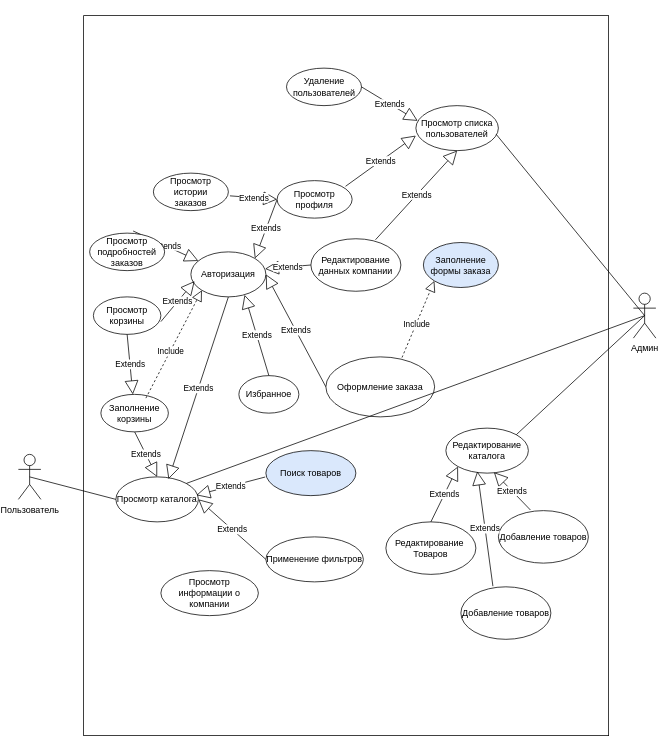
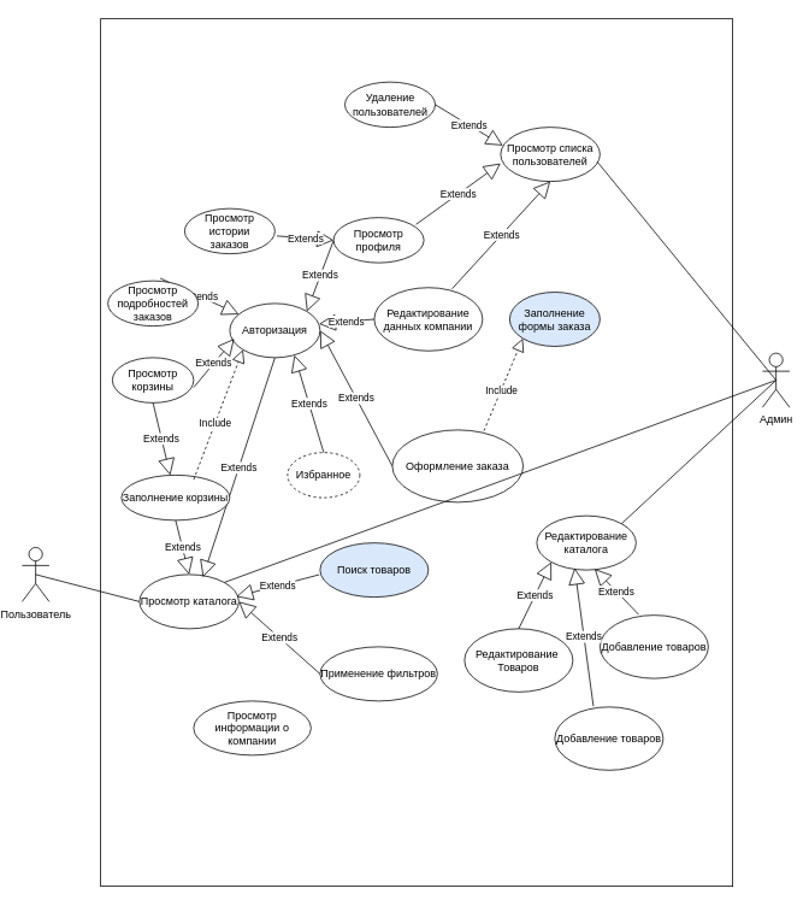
  <mxCell id="0" />
  <mxCell id="1" parent="0" />
  <mxCell id="2" value="Пользователь" style="shape=umlActor;verticalLabelPosition=bottom;verticalAlign=top;html=1;outlineConnect=0;" vertex="1" parent="1"><mxGeometry x="20" y="605" width="30" height="60" as="geometry" /></mxCell>
  <mxCell id="3" value="" style="rounded=0;whiteSpace=wrap;html=1;" vertex="1" parent="1"><mxGeometry x="107" y="20" width="700" height="960" as="geometry" /></mxCell>
  <mxCell id="4" value="Просмотр каталога" style="ellipse;whiteSpace=wrap;html=1;" vertex="1" parent="1"><mxGeometry x="150" y="635" width="110" height="60" as="geometry" /></mxCell>
  <mxCell id="5" value="" style="endArrow=none;html=1;rounded=0;exitX=0;exitY=0.5;exitDx=0;exitDy=0;entryX=0.5;entryY=0.5;entryDx=0;entryDy=0;entryPerimeter=0;" edge="1" parent="1" source="4" target="2"><mxGeometry width="50" height="50" relative="1" as="geometry"><mxPoint x="360" y="935" as="sourcePoint" /><mxPoint x="90" y="645" as="targetPoint" /></mxGeometry></mxCell>
  <mxCell id="6" value="Авторизация" style="ellipse;whiteSpace=wrap;html=1;" vertex="1" parent="1"><mxGeometry x="250" y="335" width="100" height="60" as="geometry" /></mxCell>
  <mxCell id="7" value="Extends" style="endArrow=block;endSize=16;endFill=0;html=1;rounded=0;exitX=0.5;exitY=1;exitDx=0;exitDy=0;entryX=0.638;entryY=0.049;entryDx=0;entryDy=0;entryPerimeter=0;" edge="1" parent="1" source="6" target="4"><mxGeometry width="160" relative="1" as="geometry"><mxPoint x="310" y="835" as="sourcePoint" /><mxPoint x="470" y="835" as="targetPoint" /></mxGeometry></mxCell>
  <mxCell id="8" value="Применение фильтров" style="ellipse;whiteSpace=wrap;html=1;" vertex="1" parent="1"><mxGeometry x="350" y="715" width="130" height="60" as="geometry" /></mxCell>
  <mxCell id="9" value="Поиск товаров" style="ellipse;whiteSpace=wrap;html=1;fillColor=#dae8fc;" vertex="1" parent="1"><mxGeometry x="350" y="600" width="120" height="60" as="geometry" /></mxCell>
  <mxCell id="10" style="edgeStyle=orthogonalEdgeStyle;rounded=0;orthogonalLoop=1;jettySize=auto;html=1;exitX=0.5;exitY=1;exitDx=0;exitDy=0;" edge="1" parent="1" source="3" target="3"><mxGeometry relative="1" as="geometry" /></mxCell>
  <mxCell id="11" value="Просмотр корзины" style="ellipse;whiteSpace=wrap;html=1;" vertex="1" parent="1"><mxGeometry x="120" y="395" width="90" height="50" as="geometry" /></mxCell>
- <mxCell id="12" value="Избранное" style="ellipse;whiteSpace=wrap;html=1;" vertex="1" parent="1"><mxGeometry x="314" y="500" width="80" height="50" as="geometry" /></mxCell>
- <mxCell id="13" value="Просмотр информации о компании" style="ellipse;whiteSpace=wrap;html=1;" vertex="1" parent="1"><mxGeometry x="210" y="760" width="130" height="60" as="geometry" /></mxCell>
- <mxCell id="14" value="Заполнение корзины" style="ellipse;whiteSpace=wrap;html=1;" vertex="1" parent="1"><mxGeometry x="130" y="525" width="90" height="50" as="geometry" /></mxCell>
+ <mxCell id="12" value="Избранное" style="ellipse;whiteSpace=wrap;html=1;dashed=1;" vertex="1" parent="1"><mxGeometry x="314" y="500" width="80" height="50" as="geometry" /></mxCell>
+ <mxCell id="13" value="Просмотр информации о компании" style="ellipse;whiteSpace=wrap;html=1;" vertex="1" parent="1"><mxGeometry x="210" y="775" width="130" height="60" as="geometry" /></mxCell>
+ <mxCell id="14" value="Заполнение корзины" style="ellipse;whiteSpace=wrap;html=1;" vertex="1" parent="1"><mxGeometry x="130" y="525" width="120" height="50" as="geometry" /></mxCell>
  <mxCell id="15" value="Extends" style="endArrow=block;endSize=16;endFill=0;html=1;rounded=0;exitX=-0.007;exitY=0.586;exitDx=0;exitDy=0;entryX=0.975;entryY=0.407;entryDx=0;entryDy=0;exitPerimeter=0;entryPerimeter=0;" edge="1" parent="1" source="9" target="4"><mxGeometry width="160" relative="1" as="geometry"><mxPoint x="210" y="585" as="sourcePoint" /><mxPoint x="211" y="645" as="targetPoint" /></mxGeometry></mxCell>
  <mxCell id="16" value="Extends" style="endArrow=block;endSize=16;endFill=0;html=1;rounded=0;exitX=0;exitY=0.5;exitDx=0;exitDy=0;entryX=1;entryY=0.5;entryDx=0;entryDy=0;" edge="1" parent="1" source="8" target="4"><mxGeometry width="160" relative="1" as="geometry"><mxPoint x="310" y="655" as="sourcePoint" /><mxPoint x="265" y="699" as="targetPoint" /></mxGeometry></mxCell>
  <mxCell id="17" value="Extends" style="endArrow=block;endSize=16;endFill=0;html=1;rounded=0;exitX=0.5;exitY=0;exitDx=0;exitDy=0;entryX=0.716;entryY=0.955;entryDx=0;entryDy=0;entryPerimeter=0;" edge="1" parent="1" source="12" target="6"><mxGeometry width="160" relative="1" as="geometry"><mxPoint x="205" y="471" as="sourcePoint" /><mxPoint x="160" y="515" as="targetPoint" /></mxGeometry></mxCell>
  <mxCell id="18" value="Extends" style="endArrow=block;endSize=16;endFill=0;html=1;rounded=0;exitX=0.5;exitY=1;exitDx=0;exitDy=0;" edge="1" parent="1" source="11" target="14"><mxGeometry width="160" relative="1" as="geometry"><mxPoint x="170" y="450" as="sourcePoint" /><mxPoint x="250" y="645" as="targetPoint" /></mxGeometry></mxCell>
  <mxCell id="19" value="Extends" style="endArrow=block;endSize=16;endFill=0;html=1;rounded=0;exitX=0.5;exitY=1;exitDx=0;exitDy=0;entryX=0.5;entryY=0;entryDx=0;entryDy=0;" edge="1" parent="1" source="14" target="4"><mxGeometry width="160" relative="1" as="geometry"><mxPoint x="320" y="505" as="sourcePoint" /><mxPoint x="230" y="648" as="targetPoint" /></mxGeometry></mxCell>
  <mxCell id="20" value="" style="endArrow=block;dashed=1;endFill=0;endSize=12;html=1;rounded=0;exitX=0.667;exitY=0.1;exitDx=0;exitDy=0;exitPerimeter=0;entryX=0;entryY=1;entryDx=0;entryDy=0;" edge="1" parent="1" source="14" target="6"><mxGeometry width="160" relative="1" as="geometry"><mxPoint x="342" y="412" as="sourcePoint" /><mxPoint x="380" y="535" as="targetPoint" /></mxGeometry></mxCell>
  <mxCell id="21" value="Include" style="edgeLabel;html=1;align=center;verticalAlign=middle;resizable=0;points=[];" vertex="1" connectable="0" parent="20"><mxGeometry x="-0.134" relative="1" as="geometry"><mxPoint as="offset" /></mxGeometry></mxCell>
  <mxCell id="22" value="Extends" style="endArrow=block;endSize=16;endFill=0;html=1;rounded=0;entryX=1;entryY=0.5;entryDx=0;entryDy=0;exitX=0;exitY=0.5;exitDx=0;exitDy=0;" edge="1" parent="1" source="23" target="6"><mxGeometry width="160" relative="1" as="geometry"><mxPoint x="565" y="282" as="sourcePoint" /><mxPoint x="485" y="525" as="targetPoint" /></mxGeometry></mxCell>
  <mxCell id="23" value="Оформление заказа" style="ellipse;whiteSpace=wrap;html=1;" vertex="1" parent="1"><mxGeometry x="430" y="475" width="145" height="80" as="geometry" /></mxCell>
  <mxCell id="24" value="Extends" style="endArrow=block;endSize=16;endFill=0;html=1;rounded=0;entryX=1;entryY=0;entryDx=0;entryDy=0;exitX=0;exitY=0.5;exitDx=0;exitDy=0;" edge="1" parent="1" source="25" target="6"><mxGeometry width="160" relative="1" as="geometry"><mxPoint x="515" y="227" as="sourcePoint" /><mxPoint x="300" y="310" as="targetPoint" /></mxGeometry></mxCell>
  <mxCell id="25" value="Просмотр профиля" style="ellipse;whiteSpace=wrap;html=1;" vertex="1" parent="1"><mxGeometry x="365" y="240" width="100" height="50" as="geometry" /></mxCell>
  <mxCell id="26" value="Extends" style="endArrow=block;endSize=16;endFill=0;html=1;rounded=0;entryX=0;entryY=0.5;entryDx=0;entryDy=0;exitX=1.021;exitY=0.606;exitDx=0;exitDy=0;exitPerimeter=0;" edge="1" parent="1" source="27" target="25"><mxGeometry width="160" relative="1" as="geometry"><mxPoint x="650" y="292" as="sourcePoint" /><mxPoint x="470" y="409" as="targetPoint" /></mxGeometry></mxCell>
  <mxCell id="27" value="&lt;div&gt;Просмотр истории&lt;/div&gt;&lt;div&gt;заказов&lt;br&gt;&lt;/div&gt;" style="ellipse;whiteSpace=wrap;html=1;" vertex="1" parent="1"><mxGeometry x="200" y="230" width="100" height="50" as="geometry" /></mxCell>
  <mxCell id="28" value="Extends" style="endArrow=block;endSize=16;endFill=0;html=1;rounded=0;exitX=0.58;exitY=-0.057;exitDx=0;exitDy=0;exitPerimeter=0;" edge="1" parent="1" source="29" target="6"><mxGeometry width="160" relative="1" as="geometry"><mxPoint x="563.95" y="352" as="sourcePoint" /><mxPoint x="168.35" y="384.85" as="targetPoint" /></mxGeometry></mxCell>
  <mxCell id="29" value="&lt;div&gt;Просмотр подробностей&lt;br&gt;&lt;/div&gt;&lt;div&gt;заказов&lt;br&gt;&lt;/div&gt;" style="ellipse;whiteSpace=wrap;html=1;" vertex="1" parent="1"><mxGeometry x="115" y="310" width="100" height="50" as="geometry" /></mxCell>
  <mxCell id="30" value="Заполнение формы заказа" style="ellipse;whiteSpace=wrap;html=1;fillColor=#dae8fc;" vertex="1" parent="1"><mxGeometry x="560" y="322.5" width="100" height="60" as="geometry" /></mxCell>
  <mxCell id="31" value="" style="endArrow=block;dashed=1;endFill=0;endSize=12;html=1;rounded=0;exitX=0.7;exitY=0.011;exitDx=0;exitDy=0;exitPerimeter=0;entryX=0;entryY=1;entryDx=0;entryDy=0;" edge="1" parent="1" target="30" source="23"><mxGeometry width="160" relative="1" as="geometry"><mxPoint x="500" y="517.5" as="sourcePoint" /><mxPoint x="690" y="522.5" as="targetPoint" /></mxGeometry></mxCell>
  <mxCell id="32" value="Include" style="edgeLabel;html=1;align=center;verticalAlign=middle;resizable=0;points=[];" vertex="1" connectable="0" parent="31"><mxGeometry x="-0.134" relative="1" as="geometry"><mxPoint as="offset" /></mxGeometry></mxCell>
  <mxCell id="33" value="Extends" style="endArrow=block;endSize=16;endFill=0;html=1;rounded=0;entryX=0.989;entryY=0.377;entryDx=0;entryDy=0;exitX=0;exitY=0.5;exitDx=0;exitDy=0;entryPerimeter=0;" edge="1" parent="1" source="34" target="6"><mxGeometry width="160" relative="1" as="geometry"><mxPoint x="555" y="167" as="sourcePoint" /><mxPoint x="340" y="250" as="targetPoint" /></mxGeometry></mxCell>
  <mxCell id="34" value="Редактирование данных компании" style="ellipse;whiteSpace=wrap;html=1;" vertex="1" parent="1"><mxGeometry x="410" y="317.5" width="120" height="70" as="geometry" /></mxCell>
  <mxCell id="35" value="Админ" style="shape=umlActor;verticalLabelPosition=bottom;verticalAlign=top;html=1;outlineConnect=0;" vertex="1" parent="1"><mxGeometry x="840" y="390" width="30" height="60" as="geometry" /></mxCell>
  <mxCell id="36" value="" style="endArrow=none;html=1;rounded=0;exitX=0.5;exitY=0.5;exitDx=0;exitDy=0;entryX=1;entryY=0;entryDx=0;entryDy=0;exitPerimeter=0;" edge="1" parent="1" source="35" target="4"><mxGeometry width="50" height="50" relative="1" as="geometry"><mxPoint x="830" y="560" as="sourcePoint" /><mxPoint x="715" y="530" as="targetPoint" /></mxGeometry></mxCell>
  <mxCell id="37" value="Просмотр списка пользователей" style="ellipse;whiteSpace=wrap;html=1;" vertex="1" parent="1"><mxGeometry x="550" y="140" width="110" height="60" as="geometry" /></mxCell>
  <mxCell id="38" value="" style="endArrow=none;html=1;rounded=0;exitX=0.5;exitY=0.5;exitDx=0;exitDy=0;entryX=0.973;entryY=0.637;entryDx=0;entryDy=0;exitPerimeter=0;entryPerimeter=0;" edge="1" parent="1" target="37" source="35"><mxGeometry width="50" height="50" relative="1" as="geometry"><mxPoint x="1175" y="-20" as="sourcePoint" /><mxPoint x="1035" y="90" as="targetPoint" /></mxGeometry></mxCell>
  <mxCell id="39" value="Extends" style="endArrow=block;endSize=16;endFill=0;html=1;rounded=0;entryX=0.5;entryY=1;entryDx=0;entryDy=0;exitX=0.718;exitY=0.019;exitDx=0;exitDy=0;exitPerimeter=0;" edge="1" parent="1" source="34" target="37"><mxGeometry width="160" relative="1" as="geometry"><mxPoint x="420" y="363" as="sourcePoint" /><mxPoint x="359" y="368" as="targetPoint" /></mxGeometry></mxCell>
  <mxCell id="40" value="Extends" style="endArrow=block;endSize=16;endFill=0;html=1;rounded=0;entryX=0;entryY=0.667;entryDx=0;entryDy=0;exitX=0.912;exitY=0.152;exitDx=0;exitDy=0;exitPerimeter=0;entryPerimeter=0;" edge="1" parent="1" source="25" target="37"><mxGeometry width="160" relative="1" as="geometry"><mxPoint x="390" y="219" as="sourcePoint" /><mxPoint x="499" y="100" as="targetPoint" /></mxGeometry></mxCell>
  <mxCell id="41" value="Редактирование каталога" style="ellipse;whiteSpace=wrap;html=1;" vertex="1" parent="1"><mxGeometry x="590" y="570" width="110" height="60" as="geometry" /></mxCell>
  <mxCell id="42" value="" style="endArrow=none;html=1;rounded=0;entryX=1;entryY=0;entryDx=0;entryDy=0;exitX=0.5;exitY=0.5;exitDx=0;exitDy=0;exitPerimeter=0;" edge="1" parent="1" target="41" source="35"><mxGeometry width="50" height="50" relative="1" as="geometry"><mxPoint x="850" y="420" as="sourcePoint" /><mxPoint x="1125" y="450" as="targetPoint" /></mxGeometry></mxCell>
  <mxCell id="43" value="Extends" style="endArrow=block;endSize=16;endFill=0;html=1;rounded=0;entryX=0;entryY=1;entryDx=0;entryDy=0;exitX=0.5;exitY=0;exitDx=0;exitDy=0;" edge="1" parent="1" source="44" target="41"><mxGeometry width="160" relative="1" as="geometry"><mxPoint x="706" y="509.5" as="sourcePoint" /><mxPoint x="500" y="700.5" as="targetPoint" /></mxGeometry></mxCell>
  <mxCell id="44" value="Редактирование&amp;nbsp; Товаров" style="ellipse;whiteSpace=wrap;html=1;" vertex="1" parent="1"><mxGeometry x="510" y="695" width="120" height="70" as="geometry" /></mxCell>
  <mxCell id="45" value="Extends" style="endArrow=block;endSize=16;endFill=0;html=1;rounded=0;entryX=0.583;entryY=0.981;entryDx=0;entryDy=0;exitX=0.356;exitY=-0.012;exitDx=0;exitDy=0;entryPerimeter=0;exitPerimeter=0;" edge="1" parent="1" source="46" target="41"><mxGeometry width="160" relative="1" as="geometry"><mxPoint x="906" y="439.5" as="sourcePoint" /><mxPoint x="700" y="630.5" as="targetPoint" /></mxGeometry></mxCell>
  <mxCell id="46" value="Добавление товаров" style="ellipse;whiteSpace=wrap;html=1;" vertex="1" parent="1"><mxGeometry x="660" y="680" width="120" height="70" as="geometry" /></mxCell>
  <mxCell id="47" value="Extends" style="endArrow=block;endSize=16;endFill=0;html=1;rounded=0;entryX=0.381;entryY=0.962;entryDx=0;entryDy=0;exitX=0.356;exitY=-0.012;exitDx=0;exitDy=0;entryPerimeter=0;exitPerimeter=0;" edge="1" parent="1" source="48" target="41"><mxGeometry width="160" relative="1" as="geometry"><mxPoint x="856" y="541.1" as="sourcePoint" /><mxPoint x="615.59" y="630" as="targetPoint" /></mxGeometry></mxCell>
  <mxCell id="48" value="Добавление товаров" style="ellipse;whiteSpace=wrap;html=1;" vertex="1" parent="1"><mxGeometry x="610" y="781.6" width="120" height="70" as="geometry" /></mxCell>
  <mxCell id="49" value="Удаление пользователей" style="ellipse;whiteSpace=wrap;html=1;" vertex="1" parent="1"><mxGeometry x="377.5" y="90" width="100" height="50" as="geometry" /></mxCell>
  <mxCell id="50" value="Extends" style="endArrow=block;endSize=16;endFill=0;html=1;rounded=0;exitX=1;exitY=0.5;exitDx=0;exitDy=0;entryX=0.022;entryY=0.338;entryDx=0;entryDy=0;entryPerimeter=0;" edge="1" parent="1" source="49" target="37"><mxGeometry width="160" relative="1" as="geometry"><mxPoint x="402.5" y="69" as="sourcePoint" /><mxPoint x="562.5" y="30" as="targetPoint" /></mxGeometry></mxCell>
  <mxCell id="51" value="Extends" style="endArrow=block;endSize=16;endFill=0;html=1;rounded=0;exitX=1;exitY=0.66;exitDx=0;exitDy=0;exitPerimeter=0;entryX=0.05;entryY=0.65;entryDx=0;entryDy=0;entryPerimeter=0;" edge="1" parent="1" source="11" target="6"><mxGeometry width="160" relative="1" as="geometry"><mxPoint x="175" y="455" as="sourcePoint" /><mxPoint x="183" y="535" as="targetPoint" /></mxGeometry></mxCell>
